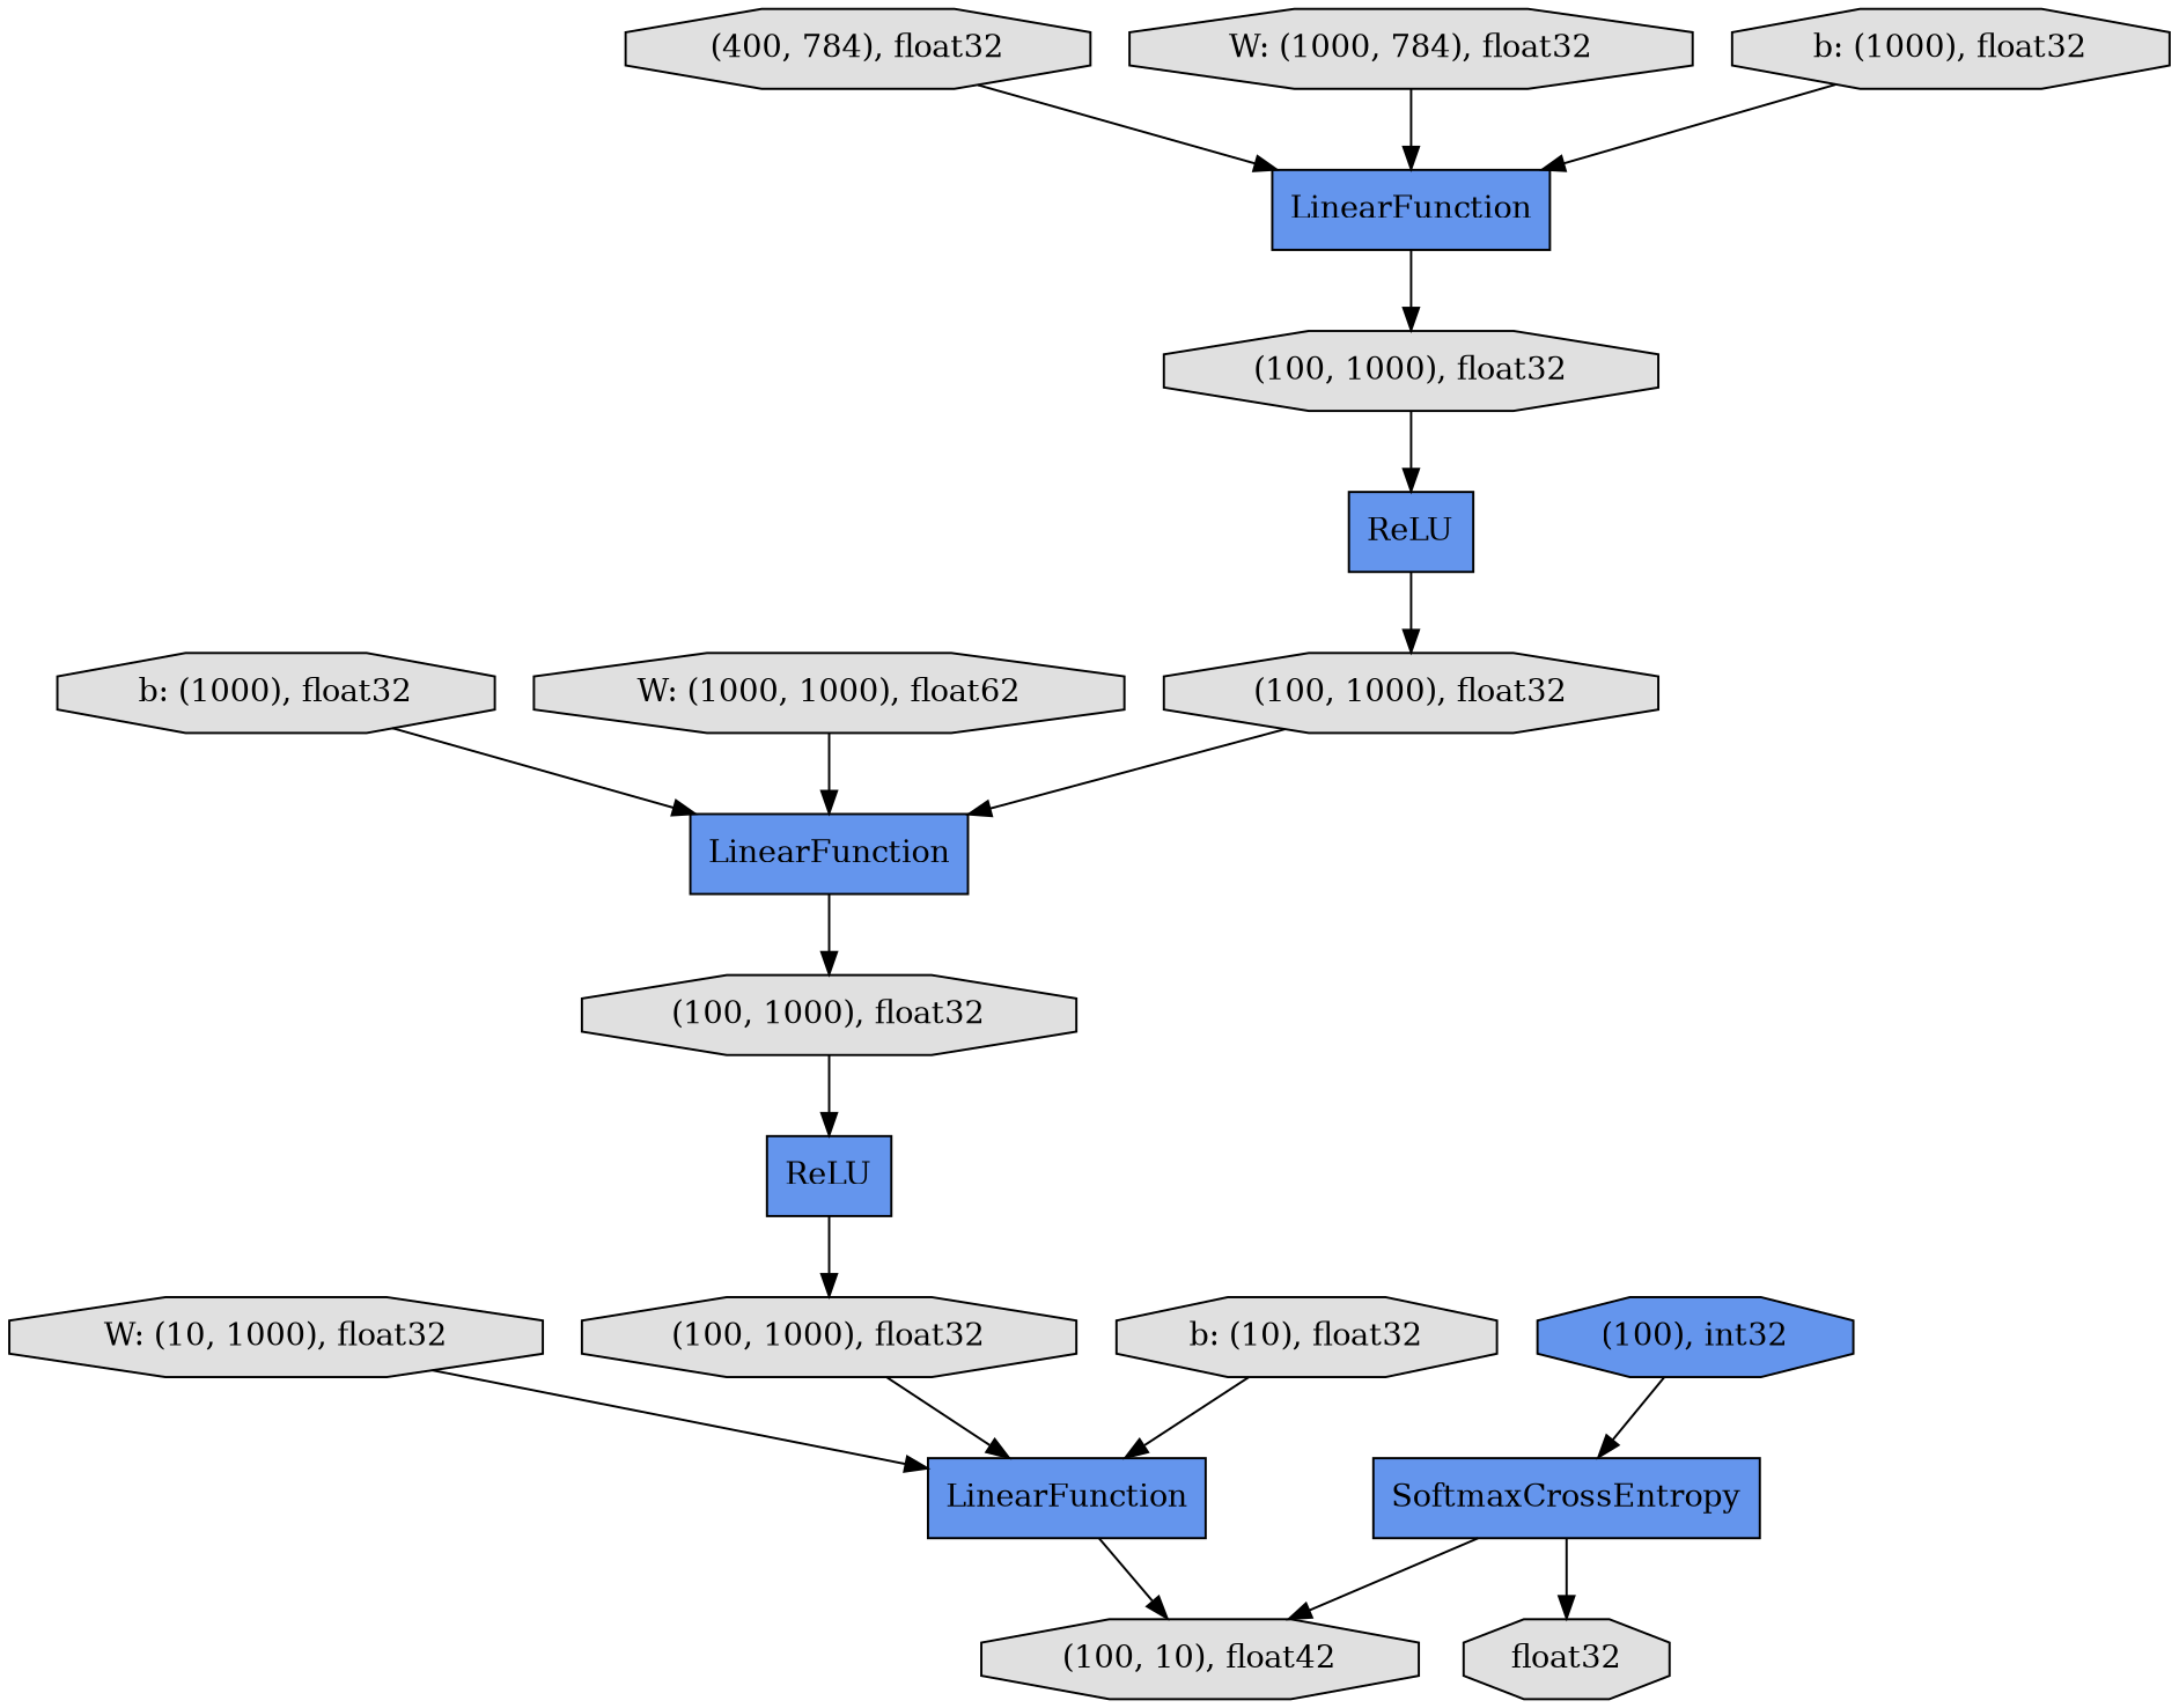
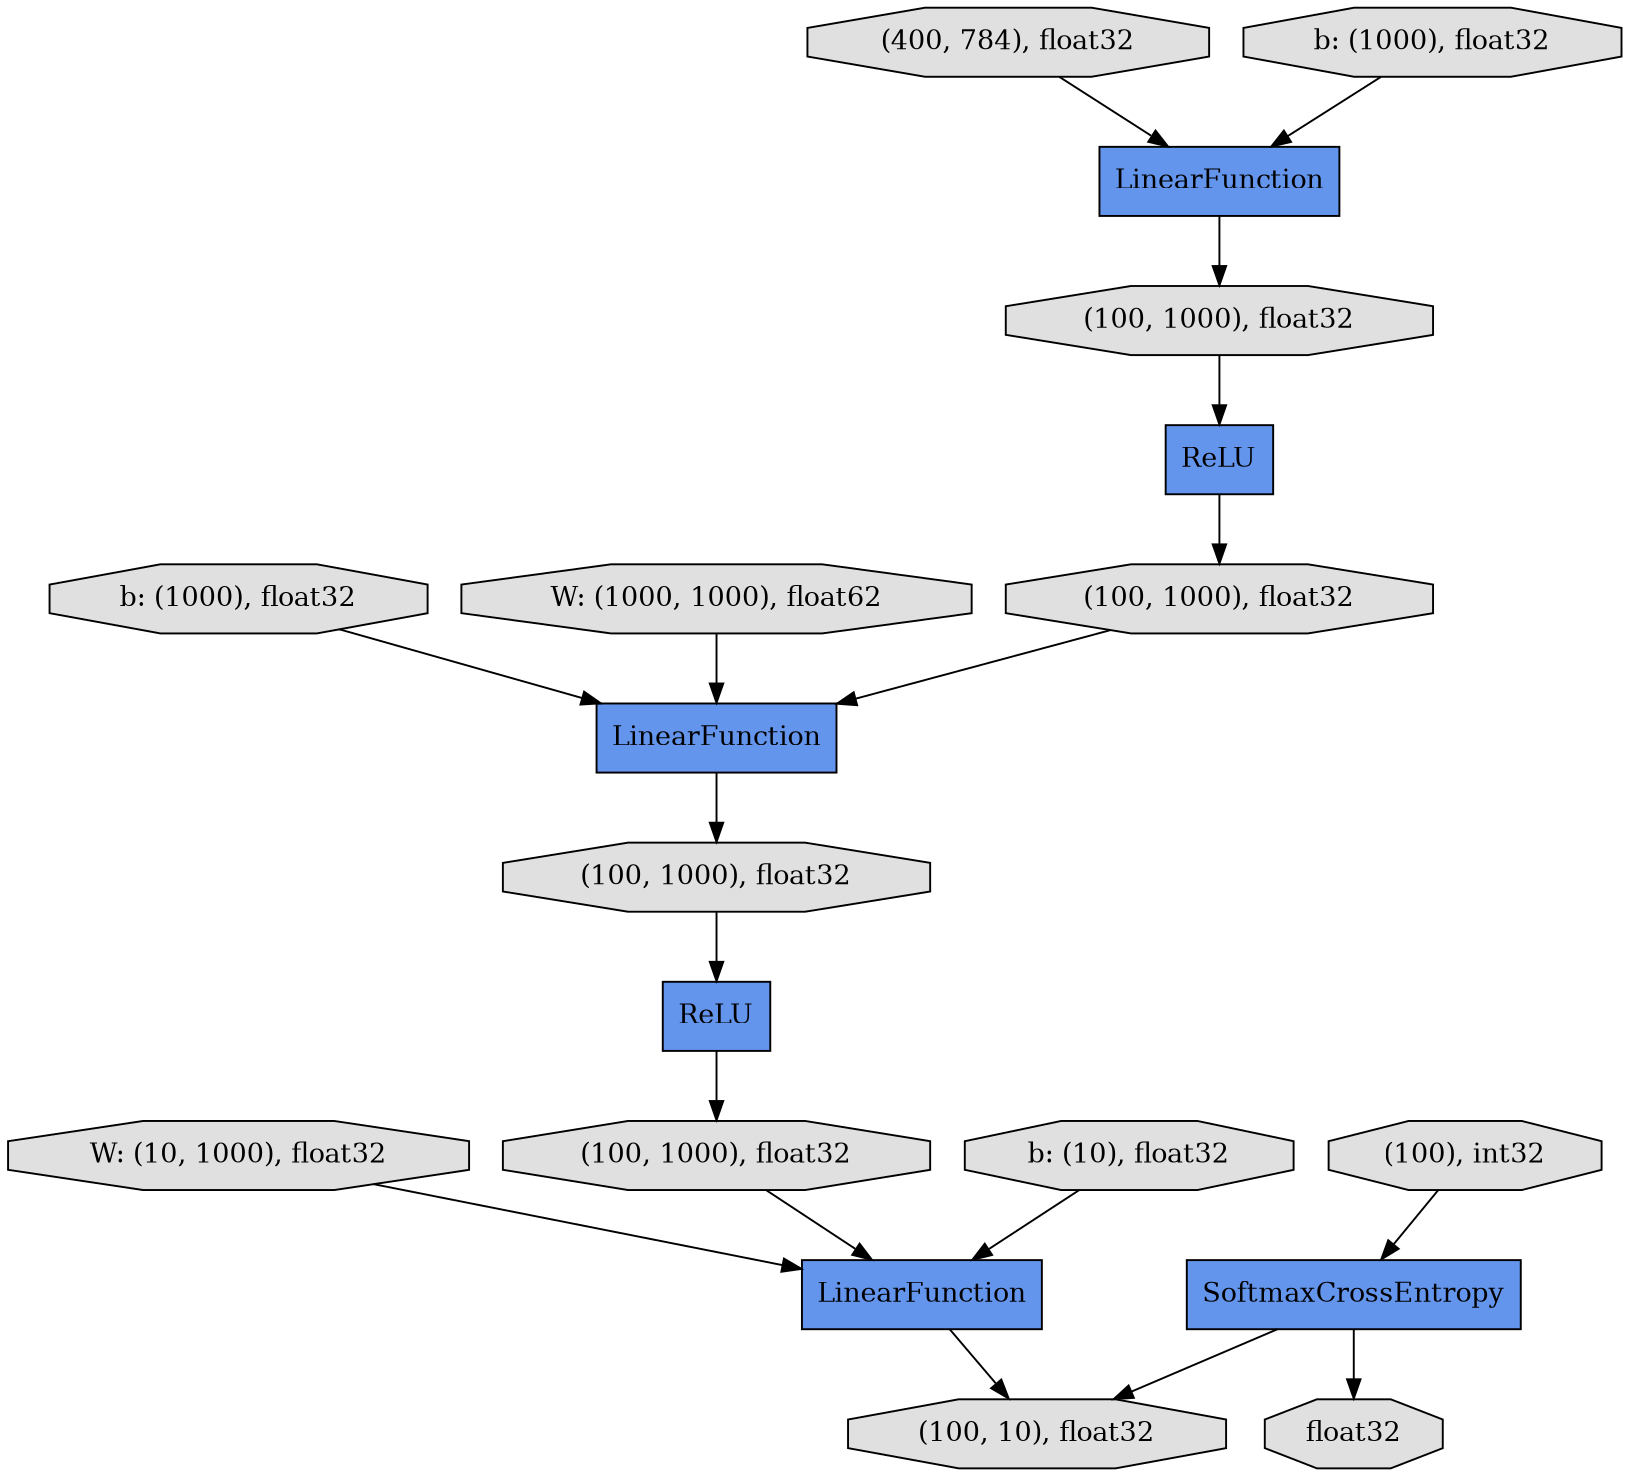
  digraph {
    rankdir=TB
    node [fillcolor="#E0E0E0" shape=octagon style=filled]
    n1 [label="W: (10, 1000), float32"]
    n2 [fillcolor="#6495ED" label=LinearFunction shape=record]
-   n3 [label="(100, 10), float42"]
+   n3 [label="(100, 10), float32"]
    n4 [label="(100, 1000), float32"]
    n5 [label="b: (1000), float32"]
    n6 [fillcolor="#6495ED" label=LinearFunction shape=record]
    n7 [label="(100, 1000), float32"]
    n8 [label="W: (1000, 1000), float62"]
    n9 [fillcolor="#6495ED" label=ReLU shape=record]
    n10 [label="(100, 1000), float32"]
    n11 [label=float32]
    n12 [label="(400, 784), float32"]
    n13 [fillcolor="#6495ED" label=LinearFunction shape=record]
    n14 [label="(100, 1000), float32"]
    n15 [fillcolor="#6495ED" label=ReLU shape=record]
-   n16 [label="W: (1000, 784), float32"]
    n17 [label="b: (10), float32"]
    n18 [fillcolor="#6495ED" label=SoftmaxCrossEntropy shape=record]
-   n19 [fillcolor="#6495ED" label="(100), int32"]
+   n19 [label="(100), int32"]
    n20 [label="b: (1000), float32"]
    n1 -> n2
    n2 -> n3
    n4 -> n2
    n5 -> n6
    n6 -> n7
    n7 -> n15
    n8 -> n6
    n9 -> n10
    n10 -> n6
    n12 -> n13
    n13 -> n14
    n14 -> n9
    n15 -> n4
-   n16 -> n13
    n17 -> n2
    n18 -> n3
    n18 -> n11
    n19 -> n18
    n20 -> n13
  }
